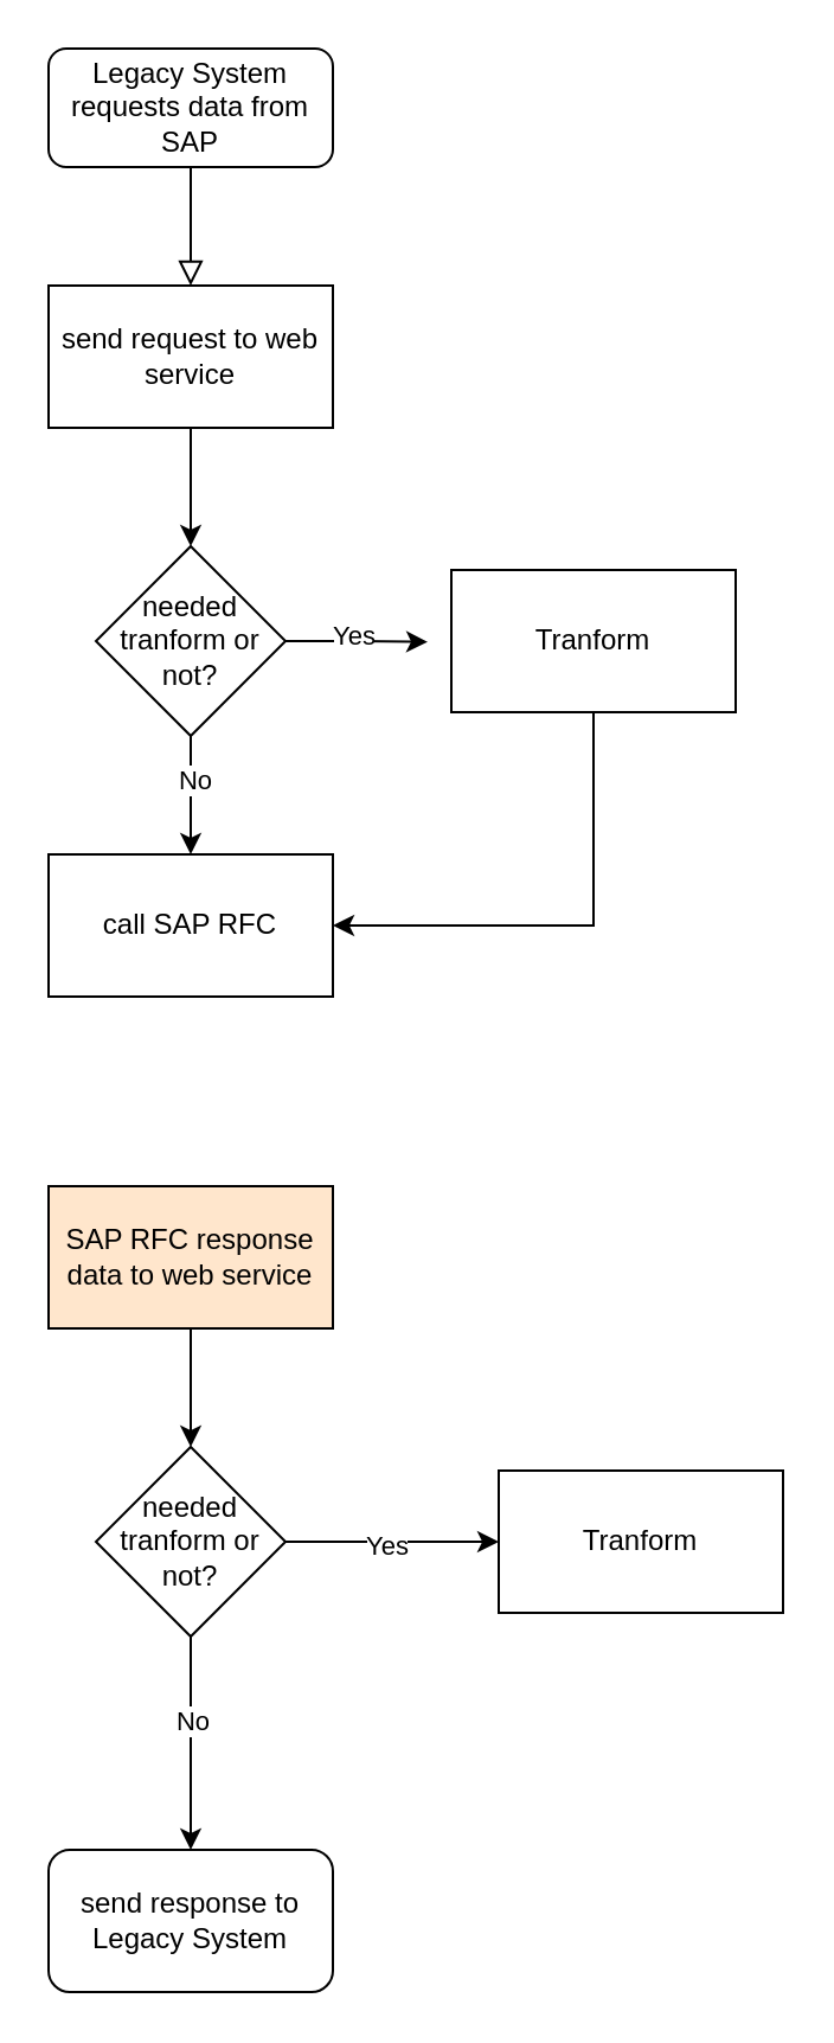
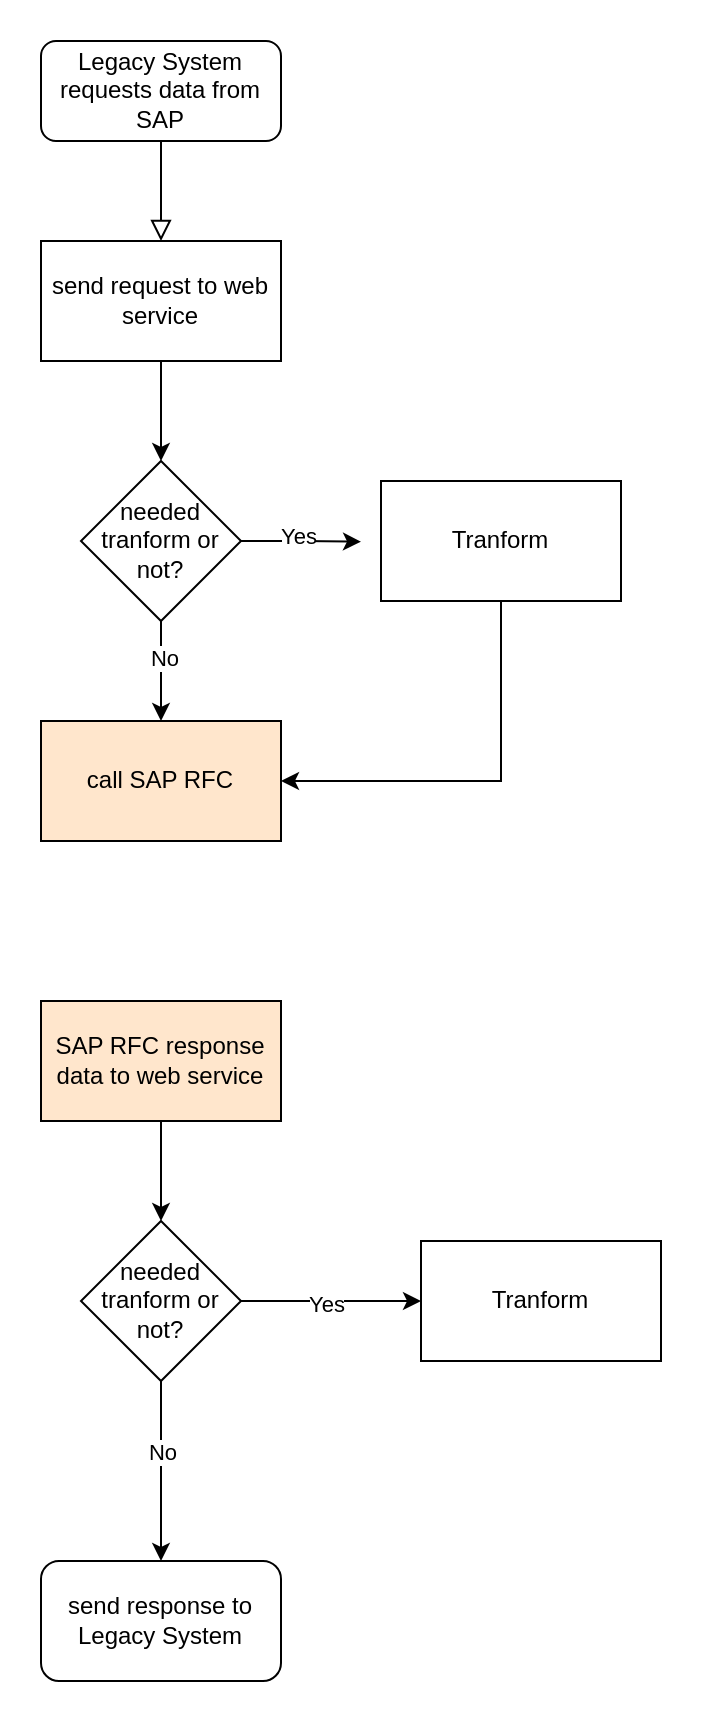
  <mxCell id="0" />
  <mxCell id="1" parent="0" />
  <mxCell id="2" value="" style="rounded=0;html=1;jettySize=auto;orthogonalLoop=1;fontSize=11;endArrow=block;endFill=0;endSize=8;strokeWidth=1;shadow=0;labelBackgroundColor=none;edgeStyle=orthogonalEdgeStyle;" edge="1" parent="1" source="3"><mxGeometry relative="1" as="geometry"><mxPoint x="80" y="120" as="targetPoint" /></mxGeometry></mxCell>
  <mxCell id="3" value="Legacy System requests data from SAP" style="rounded=1;whiteSpace=wrap;html=1;fontSize=12;glass=0;strokeWidth=1;shadow=0;" vertex="1" parent="1"><mxGeometry x="20" y="20" width="120" height="50" as="geometry" /></mxCell>
  <mxCell id="4" style="edgeStyle=orthogonalEdgeStyle;rounded=0;orthogonalLoop=1;jettySize=auto;html=1;exitX=0.5;exitY=1;exitDx=0;exitDy=0;entryX=0.5;entryY=0;entryDx=0;entryDy=0;" edge="1" parent="1" source="5" target="11"><mxGeometry relative="1" as="geometry" /></mxCell>
  <mxCell id="5" value="send request to web service" style="rounded=0;whiteSpace=wrap;html=1;" vertex="1" parent="1"><mxGeometry x="20" y="120" width="120" height="60" as="geometry" /></mxCell>
- <mxCell id="6" value="call SAP RFC" style="rounded=0;whiteSpace=wrap;html=1;" vertex="1" parent="1"><mxGeometry x="20" y="360" width="120" height="60" as="geometry" /></mxCell>
+ <mxCell id="6" value="call SAP RFC" style="rounded=0;whiteSpace=wrap;html=1;fillColor=#ffe6cc;" vertex="1" parent="1"><mxGeometry x="20" y="360" width="120" height="60" as="geometry" /></mxCell>
  <mxCell id="7" style="edgeStyle=orthogonalEdgeStyle;rounded=0;orthogonalLoop=1;jettySize=auto;html=1;exitX=1;exitY=0.5;exitDx=0;exitDy=0;" edge="1" parent="1" source="11"><mxGeometry relative="1" as="geometry"><mxPoint x="180" y="270.333" as="targetPoint" /></mxGeometry></mxCell>
  <mxCell id="8" value="Yes" style="edgeLabel;html=1;align=center;verticalAlign=middle;resizable=0;points=[];" vertex="1" connectable="0" parent="7"><mxGeometry x="-0.093" y="3" relative="1" as="geometry"><mxPoint as="offset" /></mxGeometry></mxCell>
  <mxCell id="9" style="edgeStyle=orthogonalEdgeStyle;rounded=0;orthogonalLoop=1;jettySize=auto;html=1;exitX=0.5;exitY=1;exitDx=0;exitDy=0;entryX=0.5;entryY=0;entryDx=0;entryDy=0;" edge="1" parent="1" source="11"><mxGeometry relative="1" as="geometry"><mxPoint x="80" y="360" as="targetPoint" /></mxGeometry></mxCell>
  <mxCell id="10" value="No" style="edgeLabel;html=1;align=center;verticalAlign=middle;resizable=0;points=[];" vertex="1" connectable="0" parent="9"><mxGeometry x="-0.294" y="1" relative="1" as="geometry"><mxPoint as="offset" /></mxGeometry></mxCell>
  <mxCell id="11" value="needed tranform or not?" style="rhombus;whiteSpace=wrap;html=1;" vertex="1" parent="1"><mxGeometry x="40" y="230" width="80" height="80" as="geometry" /></mxCell>
  <mxCell id="12" style="edgeStyle=orthogonalEdgeStyle;rounded=0;orthogonalLoop=1;jettySize=auto;html=1;entryX=1;entryY=0.5;entryDx=0;entryDy=0;exitX=0.5;exitY=1;exitDx=0;exitDy=0;" edge="1" parent="1" source="13" target="6"><mxGeometry relative="1" as="geometry"><mxPoint x="274" y="310" as="sourcePoint" /><mxPoint x="224" y="430" as="targetPoint" /></mxGeometry></mxCell>
  <mxCell id="13" value="Tranform" style="rounded=0;whiteSpace=wrap;html=1;" vertex="1" parent="1"><mxGeometry x="190" y="240" width="120" height="60" as="geometry" /></mxCell>
  <mxCell id="14" style="edgeStyle=orthogonalEdgeStyle;rounded=0;orthogonalLoop=1;jettySize=auto;html=1;entryX=0.5;entryY=0;entryDx=0;entryDy=0;" edge="1" parent="1" source="15" target="21"><mxGeometry relative="1" as="geometry" /></mxCell>
  <mxCell id="15" value="SAP RFC response data to web service" style="whiteSpace=wrap;html=1;rounded=0;fillColor=#ffe6cc;" vertex="1" parent="1"><mxGeometry x="20" y="500" width="120" height="60" as="geometry" /></mxCell>
  <mxCell id="16" value="Tranform" style="rounded=0;whiteSpace=wrap;html=1;" vertex="1" parent="1"><mxGeometry x="210" y="620" width="120" height="60" as="geometry" /></mxCell>
  <mxCell id="17" style="edgeStyle=orthogonalEdgeStyle;rounded=0;orthogonalLoop=1;jettySize=auto;html=1;entryX=0;entryY=0.5;entryDx=0;entryDy=0;" edge="1" parent="1" source="21" target="16"><mxGeometry relative="1" as="geometry" /></mxCell>
  <mxCell id="18" value="Yes" style="edgeLabel;html=1;align=center;verticalAlign=middle;resizable=0;points=[];" vertex="1" connectable="0" parent="17"><mxGeometry x="-0.062" y="-1" relative="1" as="geometry"><mxPoint as="offset" /></mxGeometry></mxCell>
  <mxCell id="19" value="" style="edgeStyle=orthogonalEdgeStyle;rounded=0;orthogonalLoop=1;jettySize=auto;html=1;" edge="1" parent="1" source="21"><mxGeometry relative="1" as="geometry"><mxPoint x="80" y="780" as="targetPoint" /></mxGeometry></mxCell>
  <mxCell id="20" value="No" style="edgeLabel;html=1;align=center;verticalAlign=middle;resizable=0;points=[];" vertex="1" connectable="0" parent="19"><mxGeometry x="-0.217" relative="1" as="geometry"><mxPoint as="offset" /></mxGeometry></mxCell>
  <mxCell id="21" value="needed tranform or not?" style="rhombus;whiteSpace=wrap;html=1;" vertex="1" parent="1"><mxGeometry x="40" y="610" width="80" height="80" as="geometry" /></mxCell>
  <mxCell id="22" value="send response to Legacy System" style="rounded=1;whiteSpace=wrap;html=1;" vertex="1" parent="1"><mxGeometry x="20" y="780" width="120" height="60" as="geometry" /></mxCell>
